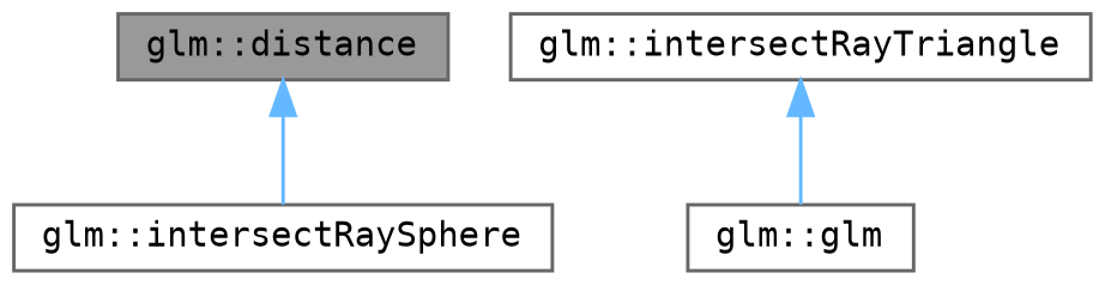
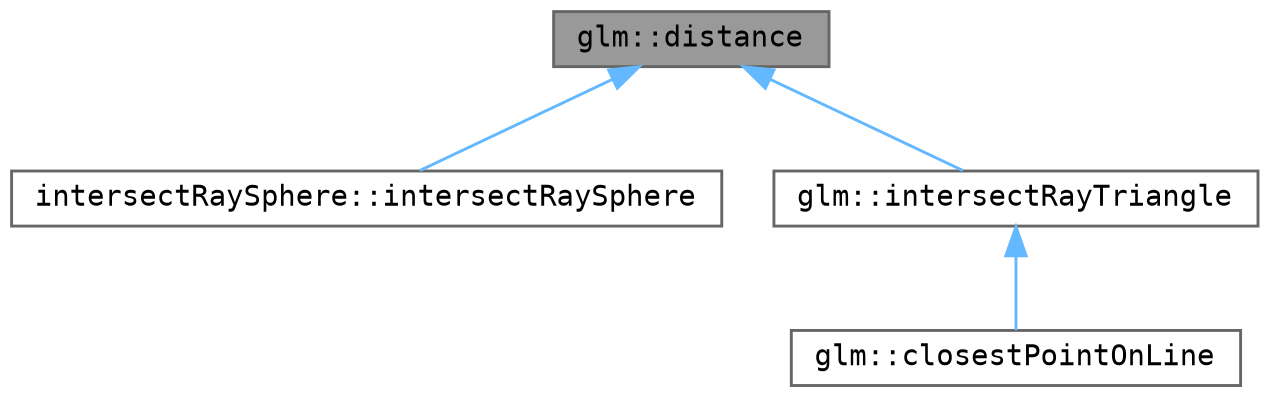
  digraph {
    rankdir=TB
    node [color=grey40 fillcolor=white fontname=Terminal fontsize=10 shape=box style=filled]
    edge [color=steelblue1 dir=back fontname=Terminal fontsize=10 labelfontname=Helvetica labelfontsize=10 style=solid]
    n1 [color=gray40 fillcolor=grey60 fontcolor=black height=0.2 label="glm::distance" width=0.4]
-   n2 [height=0.2 label="glm::intersectRaySphere" width=0.4]
+   n2 [height=0.2 label="intersectRaySphere::intersectRaySphere" width=0.4]
    n3 [height=0.2 label="glm::intersectRayTriangle" width=0.4]
-   n4 [height=0.2 label="glm::glm" width=0.4]
+   n4 [height=0.2 label="glm::closestPointOnLine" width=0.4]
    n1 -> n2
+   n1 -> n3
    n3 -> n4
  }
